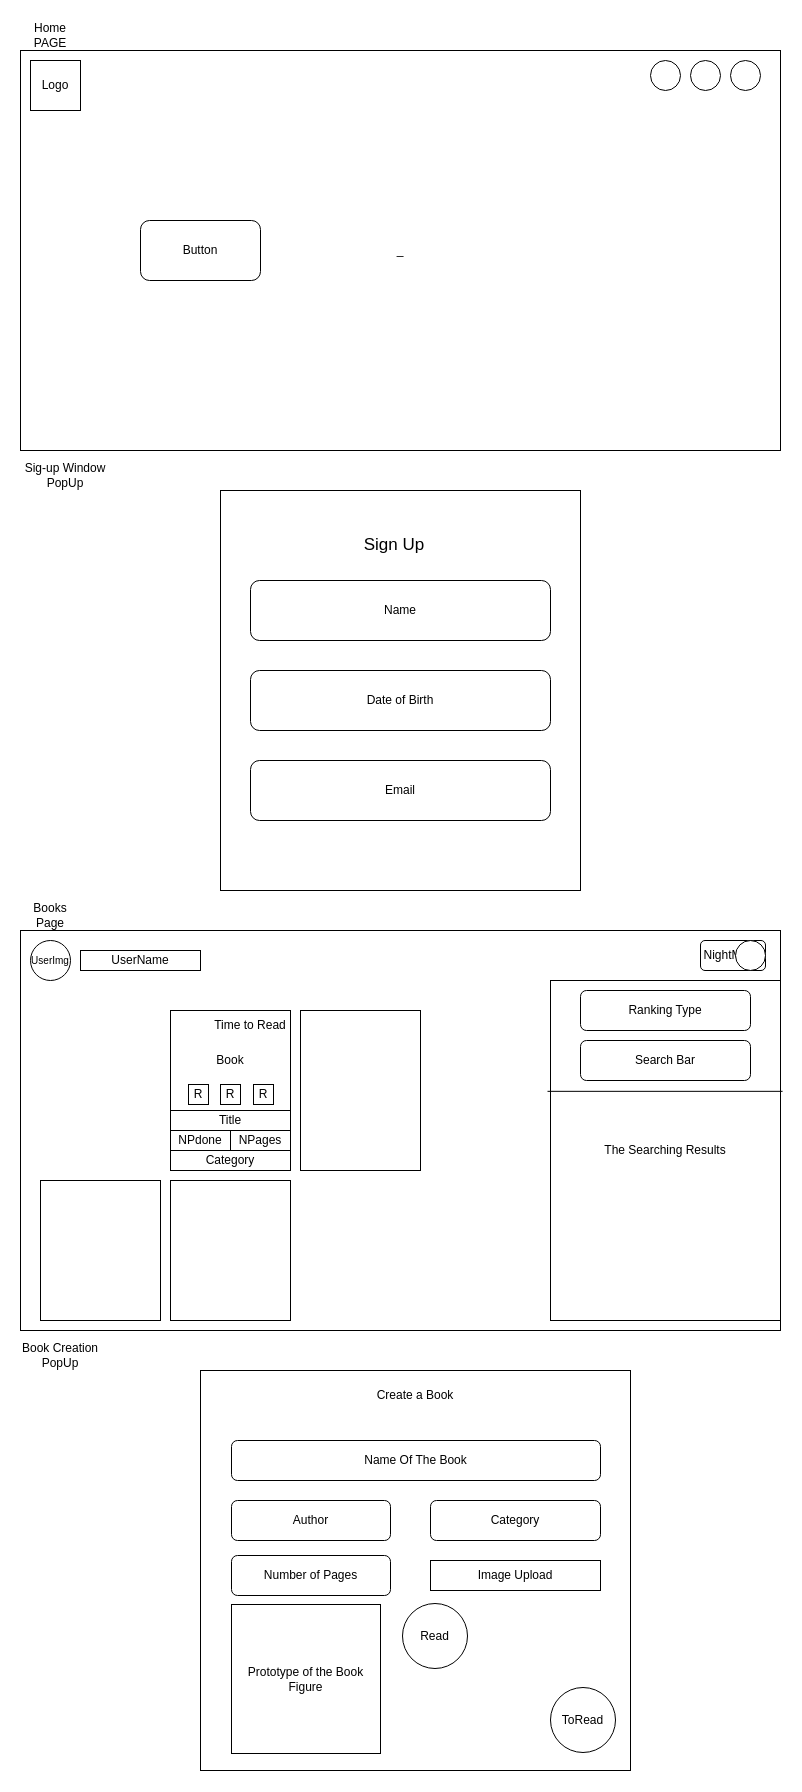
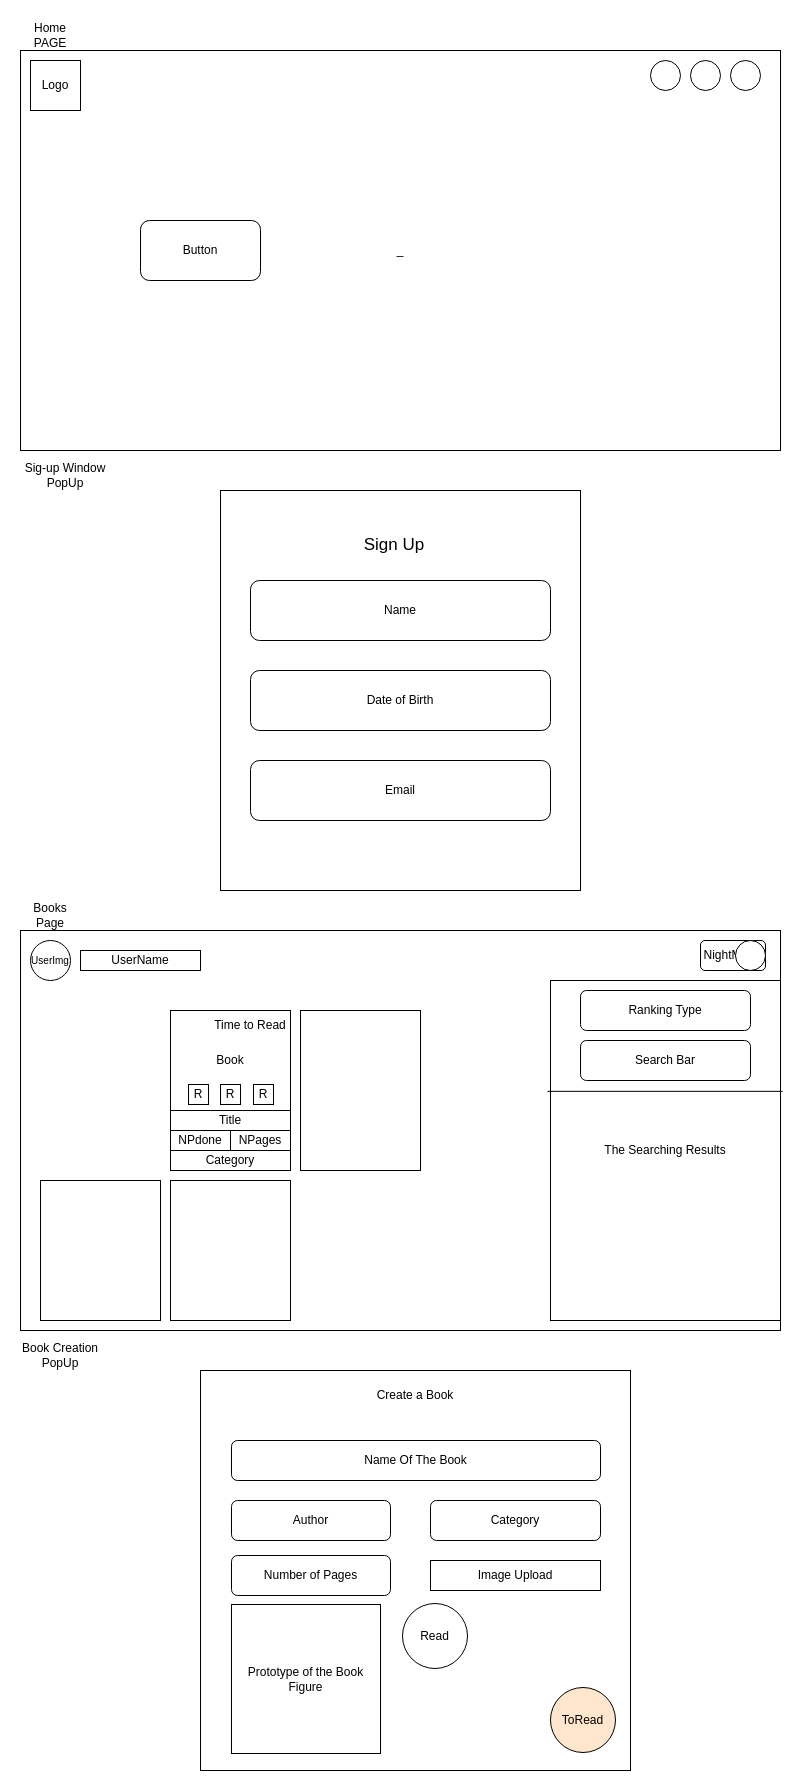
  <mxCell id="0" />
  <mxCell id="1" parent="0" />
  <mxCell id="2" value="_" style="rounded=0;whiteSpace=wrap;html=1;" parent="1" vertex="1"><mxGeometry x="20" y="50" width="760" height="400" as="geometry" /></mxCell>
  <mxCell id="3" value="" style="rounded=0;whiteSpace=wrap;html=1;" parent="1" vertex="1"><mxGeometry x="220" y="490" width="360" height="400" as="geometry" /></mxCell>
  <mxCell id="4" value="" style="rounded=0;whiteSpace=wrap;html=1;" parent="1" vertex="1"><mxGeometry x="20" y="930" width="760" height="400" as="geometry" /></mxCell>
  <mxCell id="5" value="Home PAGE" style="text;html=1;strokeColor=none;fillColor=none;align=center;verticalAlign=middle;whiteSpace=wrap;rounded=0;" parent="1" vertex="1"><mxGeometry x="20" y="20" width="60" height="30" as="geometry" /></mxCell>
  <mxCell id="6" value="" style="rounded=0;whiteSpace=wrap;html=1;" parent="1" vertex="1"><mxGeometry x="170" y="1010" width="120" height="160" as="geometry" /></mxCell>
  <mxCell id="7" value="Sig-up Window PopUp" style="text;html=1;strokeColor=none;fillColor=none;align=center;verticalAlign=middle;whiteSpace=wrap;rounded=0;" parent="1" vertex="1"><mxGeometry x="20" y="460" width="90" height="30" as="geometry" /></mxCell>
  <mxCell id="8" value="Books Page" style="text;html=1;strokeColor=none;fillColor=none;align=center;verticalAlign=middle;whiteSpace=wrap;rounded=0;" parent="1" vertex="1"><mxGeometry x="20" y="900" width="60" height="30" as="geometry" /></mxCell>
  <mxCell id="9" value="" style="rounded=0;whiteSpace=wrap;html=1;" parent="1" vertex="1"><mxGeometry x="200" y="1370" width="430" height="400" as="geometry" /></mxCell>
  <mxCell id="10" value="Book Creation PopUp" style="text;html=1;strokeColor=none;fillColor=none;align=center;verticalAlign=middle;whiteSpace=wrap;rounded=0;" parent="1" vertex="1"><mxGeometry x="20" y="1340" width="80" height="30" as="geometry" /></mxCell>
  <mxCell id="11" value="Button" style="rounded=1;whiteSpace=wrap;html=1;" parent="1" vertex="1"><mxGeometry x="140" y="220" width="120" height="60" as="geometry" /></mxCell>
  <mxCell id="12" value="" style="ellipse;whiteSpace=wrap;html=1;aspect=fixed;" parent="1" vertex="1"><mxGeometry x="650" y="60" width="30" height="30" as="geometry" /></mxCell>
  <mxCell id="13" value="" style="ellipse;whiteSpace=wrap;html=1;aspect=fixed;" parent="1" vertex="1"><mxGeometry x="690" y="60" width="30" height="30" as="geometry" /></mxCell>
  <mxCell id="14" value="" style="ellipse;whiteSpace=wrap;html=1;aspect=fixed;" parent="1" vertex="1"><mxGeometry x="730" y="60" width="30" height="30" as="geometry" /></mxCell>
  <mxCell id="15" value="Logo" style="whiteSpace=wrap;html=1;aspect=fixed;" parent="1" vertex="1"><mxGeometry x="30" y="60" width="50" height="50" as="geometry" /></mxCell>
  <mxCell id="16" value="Name" style="rounded=1;whiteSpace=wrap;html=1;" parent="1" vertex="1"><mxGeometry x="250" y="580" width="300" height="60" as="geometry" /></mxCell>
  <mxCell id="17" value="Date of Birth" style="rounded=1;whiteSpace=wrap;html=1;" parent="1" vertex="1"><mxGeometry x="250" y="670" width="300" height="60" as="geometry" /></mxCell>
  <mxCell id="18" value="Email" style="rounded=1;whiteSpace=wrap;html=1;" parent="1" vertex="1"><mxGeometry x="250" y="760" width="300" height="60" as="geometry" /></mxCell>
  <mxCell id="19" value="&lt;font style=&quot;font-size: 17px;&quot;&gt;Sign Up&lt;/font&gt;" style="text;html=1;strokeColor=none;fillColor=none;align=center;verticalAlign=middle;whiteSpace=wrap;rounded=0;" parent="1" vertex="1"><mxGeometry x="351" y="530" width="86" height="30" as="geometry" /></mxCell>
  <mxCell id="20" value="NightMode" style="rounded=1;whiteSpace=wrap;html=1;" parent="1" vertex="1"><mxGeometry x="700" y="940" width="65" height="30" as="geometry" /></mxCell>
  <mxCell id="21" value="" style="ellipse;whiteSpace=wrap;html=1;aspect=fixed;" parent="1" vertex="1"><mxGeometry x="735" y="940" width="30" height="30" as="geometry" /></mxCell>
  <mxCell id="22" value="UserName" style="rounded=0;whiteSpace=wrap;html=1;" parent="1" vertex="1"><mxGeometry x="80" y="950" width="120" height="20" as="geometry" /></mxCell>
  <mxCell id="23" value="&lt;font style=&quot;font-size: 10px;&quot;&gt;UserImg&lt;/font&gt;" style="ellipse;whiteSpace=wrap;html=1;aspect=fixed;" parent="1" vertex="1"><mxGeometry x="30" y="940" width="40" height="40" as="geometry" /></mxCell>
  <mxCell id="24" value="The Searching Results" style="rounded=0;whiteSpace=wrap;html=1;" parent="1" vertex="1"><mxGeometry x="550" y="980" width="230" height="340" as="geometry" /></mxCell>
  <mxCell id="25" value="Ranking Type" style="rounded=1;whiteSpace=wrap;html=1;" parent="1" vertex="1"><mxGeometry x="580" y="990" width="170" height="40" as="geometry" /></mxCell>
  <mxCell id="26" value="Search Bar" style="rounded=1;whiteSpace=wrap;html=1;" parent="1" vertex="1"><mxGeometry x="580" y="1040" width="170" height="40" as="geometry" /></mxCell>
  <mxCell id="27" value="" style="endArrow=none;html=1;rounded=0;entryX=1.009;entryY=0.326;entryDx=0;entryDy=0;entryPerimeter=0;exitX=-0.013;exitY=0.326;exitDx=0;exitDy=0;exitPerimeter=0;" parent="1" source="24" target="24" edge="1"><mxGeometry width="50" height="50" relative="1" as="geometry"><mxPoint x="380" y="1300" as="sourcePoint" /><mxPoint x="430" y="1250" as="targetPoint" /></mxGeometry></mxCell>
  <mxCell id="28" value="" style="rounded=0;whiteSpace=wrap;html=1;" parent="1" vertex="1"><mxGeometry x="170" y="1010" width="120" height="140" as="geometry" /></mxCell>
  <mxCell id="29" value="" style="rounded=0;whiteSpace=wrap;html=1;" parent="1" vertex="1"><mxGeometry x="300" y="1010" width="120" height="160" as="geometry" /></mxCell>
  <mxCell id="30" value="" style="rounded=0;whiteSpace=wrap;html=1;" parent="1" vertex="1"><mxGeometry x="40" y="1180" width="120" height="140" as="geometry" /></mxCell>
  <mxCell id="31" value="" style="rounded=0;whiteSpace=wrap;html=1;" parent="1" vertex="1"><mxGeometry x="170" y="1180" width="120" height="140" as="geometry" /></mxCell>
  <mxCell id="32" value="Book" style="rounded=0;whiteSpace=wrap;html=1;" parent="1" vertex="1"><mxGeometry x="170" y="1010" width="120" height="100" as="geometry" /></mxCell>
  <mxCell id="33" value="Title" style="rounded=0;whiteSpace=wrap;html=1;" parent="1" vertex="1"><mxGeometry x="170" y="1110" width="120" height="20" as="geometry" /></mxCell>
  <mxCell id="34" value="NPages" style="rounded=0;whiteSpace=wrap;html=1;" parent="1" vertex="1"><mxGeometry x="230" y="1130" width="60" height="20" as="geometry" /></mxCell>
  <mxCell id="35" value="R" style="whiteSpace=wrap;html=1;aspect=fixed;" parent="1" vertex="1"><mxGeometry x="188" y="1084" width="20" height="20" as="geometry" /></mxCell>
  <mxCell id="36" value="R" style="whiteSpace=wrap;html=1;aspect=fixed;" parent="1" vertex="1"><mxGeometry x="220" y="1084" width="20" height="20" as="geometry" /></mxCell>
  <mxCell id="37" value="R" style="whiteSpace=wrap;html=1;aspect=fixed;" parent="1" vertex="1"><mxGeometry x="253" y="1084" width="20" height="20" as="geometry" /></mxCell>
  <mxCell id="38" value="Category" style="rounded=0;whiteSpace=wrap;html=1;" parent="1" vertex="1"><mxGeometry x="170" y="1150" width="120" height="20" as="geometry" /></mxCell>
  <mxCell id="39" value="Create a Book" style="text;html=1;strokeColor=none;fillColor=none;align=center;verticalAlign=middle;whiteSpace=wrap;rounded=0;" parent="1" vertex="1"><mxGeometry x="285" y="1380" width="260" height="30" as="geometry" /></mxCell>
  <mxCell id="40" value="Name Of The Book" style="rounded=1;whiteSpace=wrap;html=1;" parent="1" vertex="1"><mxGeometry x="231" y="1440" width="369" height="40" as="geometry" /></mxCell>
  <mxCell id="41" value="Author" style="rounded=1;whiteSpace=wrap;html=1;" parent="1" vertex="1"><mxGeometry x="231" y="1500" width="159" height="40" as="geometry" /></mxCell>
  <mxCell id="42" value="Category" style="rounded=1;whiteSpace=wrap;html=1;" parent="1" vertex="1"><mxGeometry x="430" y="1500" width="170" height="40" as="geometry" /></mxCell>
  <mxCell id="43" value="Prototype of the Book&lt;br&gt;Figure" style="whiteSpace=wrap;html=1;aspect=fixed;" parent="1" vertex="1"><mxGeometry x="231" y="1604" width="149" height="149" as="geometry" /></mxCell>
  <mxCell id="44" value="Image Upload" style="rounded=0;whiteSpace=wrap;html=1;" parent="1" vertex="1"><mxGeometry x="430" y="1560" width="170" height="30" as="geometry" /></mxCell>
  <mxCell id="45" value="Read" style="ellipse;whiteSpace=wrap;html=1;aspect=fixed;" parent="1" vertex="1"><mxGeometry x="402" y="1603" width="65" height="65" as="geometry" /></mxCell>
- <mxCell id="46" value="ToRead" style="ellipse;whiteSpace=wrap;html=1;aspect=fixed;" parent="1" vertex="1"><mxGeometry x="550" y="1687" width="65" height="65" as="geometry" /></mxCell>
+ <mxCell id="46" value="ToRead" style="ellipse;whiteSpace=wrap;html=1;aspect=fixed;fillColor=#ffe6cc;" parent="1" vertex="1"><mxGeometry x="550" y="1687" width="65" height="65" as="geometry" /></mxCell>
  <mxCell id="47" value="Number of Pages" style="rounded=1;whiteSpace=wrap;html=1;" parent="1" vertex="1"><mxGeometry x="231" y="1555" width="159" height="40" as="geometry" /></mxCell>
  <mxCell id="48" value="Time to Read" style="text;html=1;strokeColor=none;fillColor=none;align=center;verticalAlign=middle;whiteSpace=wrap;rounded=0;" parent="1" vertex="1"><mxGeometry x="210" y="1010" width="80" height="30" as="geometry" /></mxCell>
  <mxCell id="49" value="NPdone" style="rounded=0;whiteSpace=wrap;html=1;" parent="1" vertex="1"><mxGeometry x="170" y="1130" width="60" height="20" as="geometry" /></mxCell>
